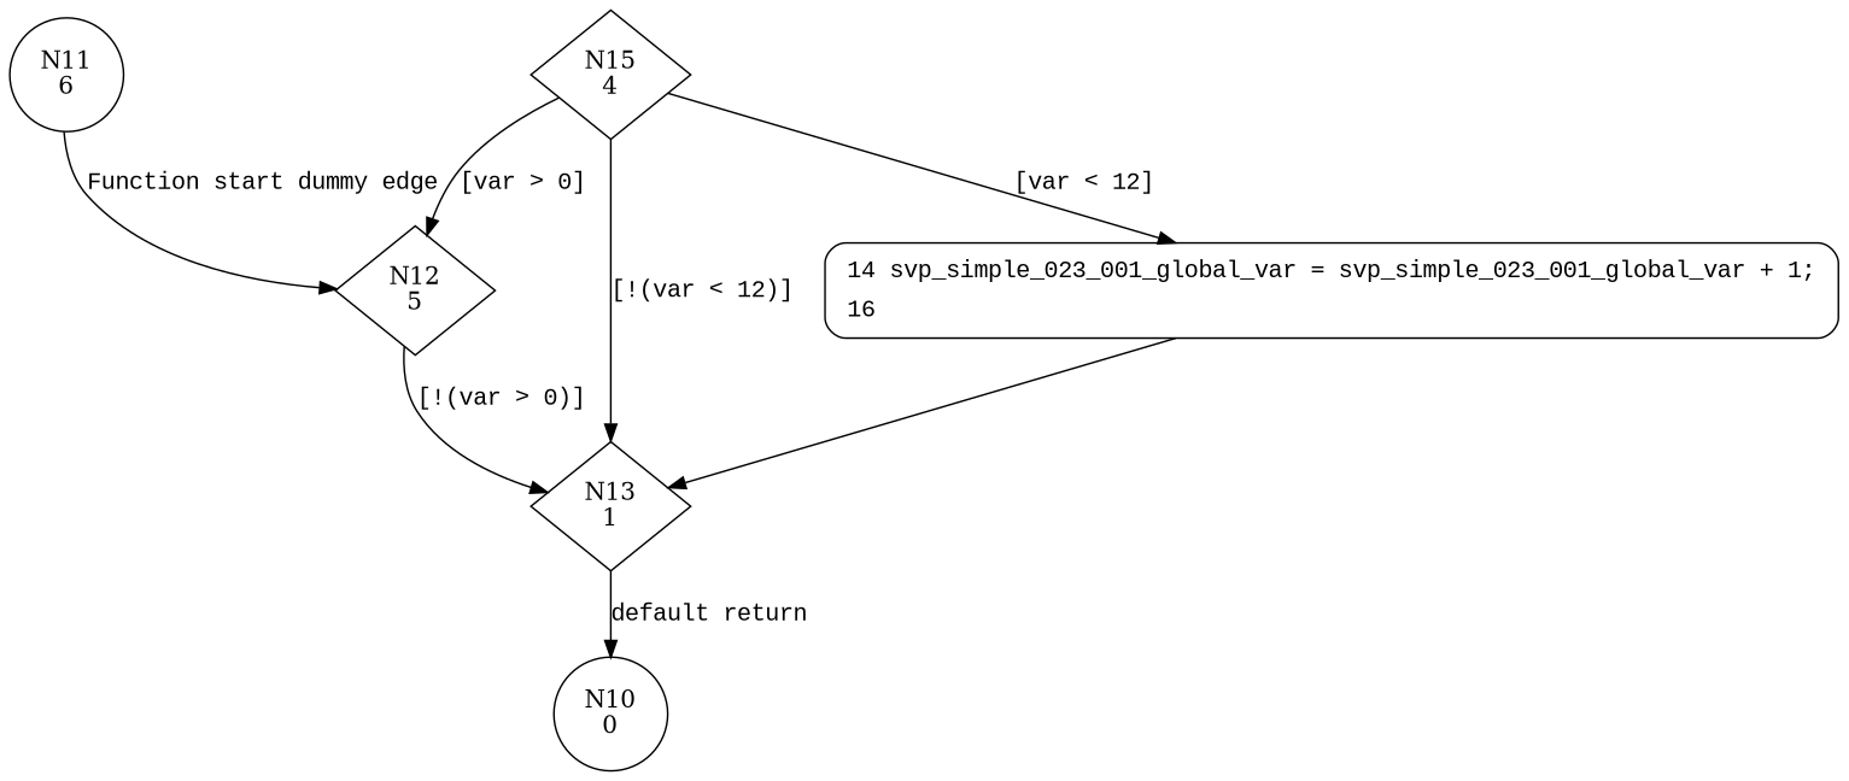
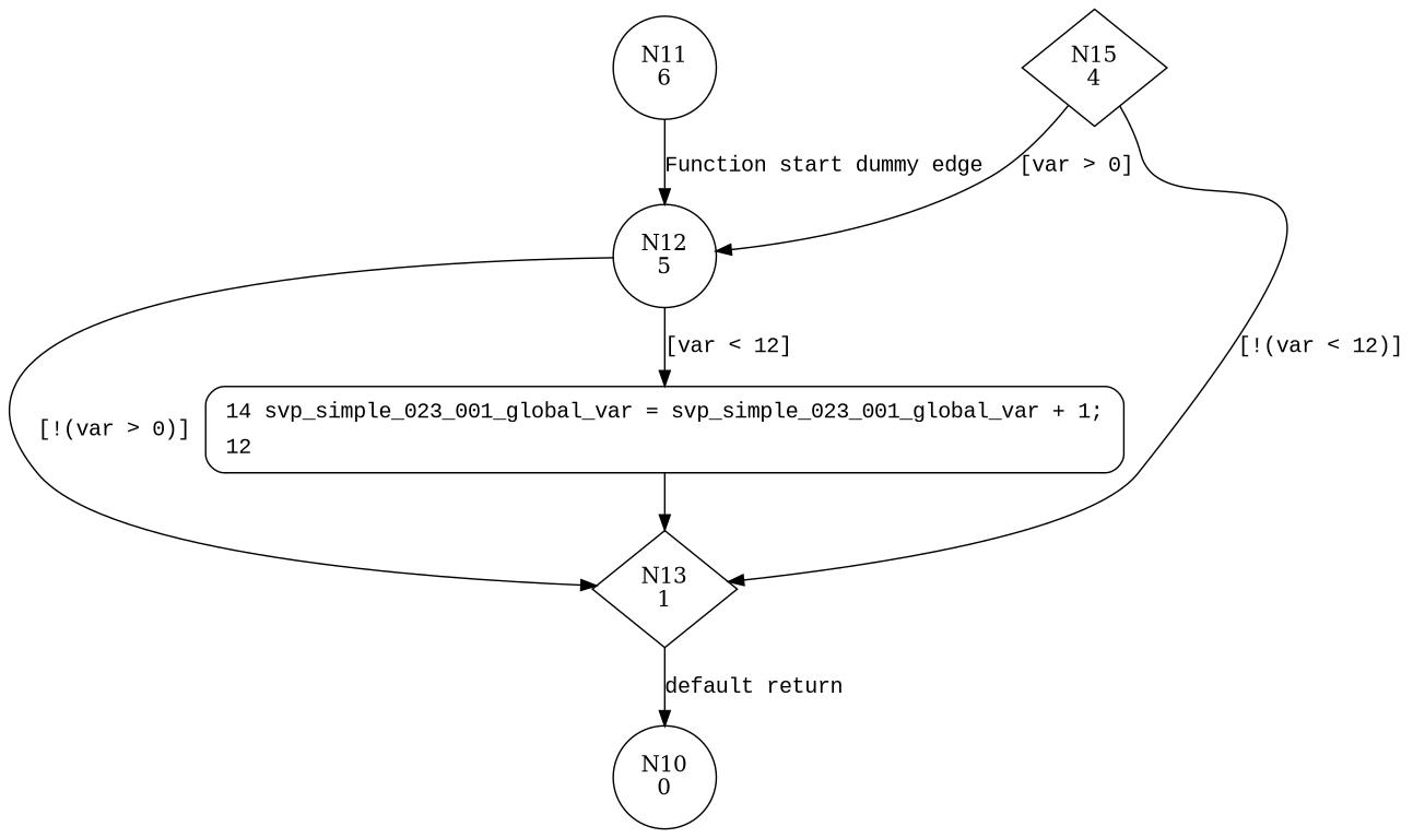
  digraph {
    node [shape=diamond]
    edge [fontname="Courier New"]
    n1 [label="N11\n6" shape=circle]
-   n2 [label="N12\n5"]
+   n2 [label="N12\n5" shape=circle]
    n3 [label="N13\n1"]
    n4 [label="N15\n4"]
-   n5 [fillcolor=white fontname="Courier New" label=<<table border="0" cellborder="0" cellpadding="3" bgcolor="white"><tr><td align="right">14</td><td align="left">svp_simple_023_001_global_var = svp_simple_023_001_global_var + 1;</td></tr><tr><td align="right">16</td><td align="left"></td></tr></table>> penwidth=1 shape=Mrecord style="filled,bold"]
+   n5 [fillcolor=white fontname="Courier New" label=<<table border="0" cellborder="0" cellpadding="3" bgcolor="white"><tr><td align="right">14</td><td align="left">svp_simple_023_001_global_var = svp_simple_023_001_global_var + 1;</td></tr><tr><td align="right">12</td><td align="left"></td></tr></table>> penwidth=1 shape=Mrecord style="filled,bold"]
    n6 [label="N10\n0" shape=circle]
    n1 -> n2 [label="Function start dummy edge"]
    n2 -> n3 [label="[!(var > 0)]"]
    n3 -> n6 [label="default return"]
    n4 -> n2 [label="[var > 0]"]
    n4 -> n3 [label="[!(var < 12)]"]
-   n4 -> n5 [label="[var < 12]"]
+   n2 -> n5 [label="[var < 12]"]
    n5 -> n3 [fontname=""]
  }
